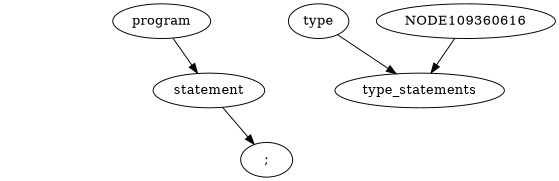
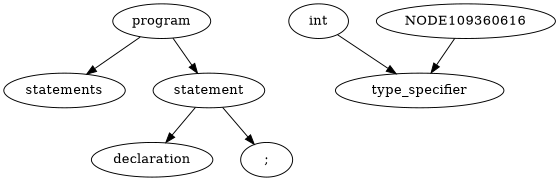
  digraph {
    nodesep=0.4
    ranksep=0.5
    n1 [label=program]
+   n2 [label=statements]
    n3 [label=statement]
+   n4 [label=declaration]
    n5 [label=";"]
-   n6 [label=type_statements]
-   n7 [label=type]
+   n6 [label=type_specifier]
+   n7 [label=int]
    n8 [label=NODE109360616]
+   n1 -> n2
    n1 -> n3
+   n3 -> n4
    n3 -> n5
    n7 -> n6
    n8 -> n6
  }
